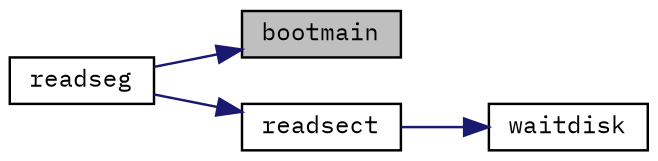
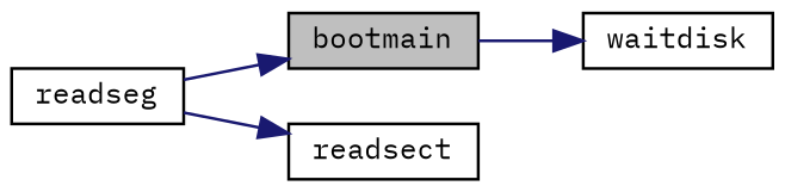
  digraph {
    fontname="IBM Plex Mono"
    rankdir=LR
    node [color=black fillcolor=white fontname="IBM Plex Mono" fontsize=10 shape=record style=filled]
    edge [color=midnightblue fontname="IBM Plex Mono" fontsize=10 labelfontname=Helvetica labelfontsize=10 style=solid]
    n1 [fillcolor=grey75 fontcolor=black height=0.2 label=bootmain width=0.4]
    n2 [height=0.2 label=readseg width=0.4]
    n3 [height=0.2 label=readsect width=0.4]
    n4 [height=0.2 label=waitdisk width=0.4]
    n2 -> n1
    n2 -> n3
-   n3 -> n4
+   n1 -> n4
  }
